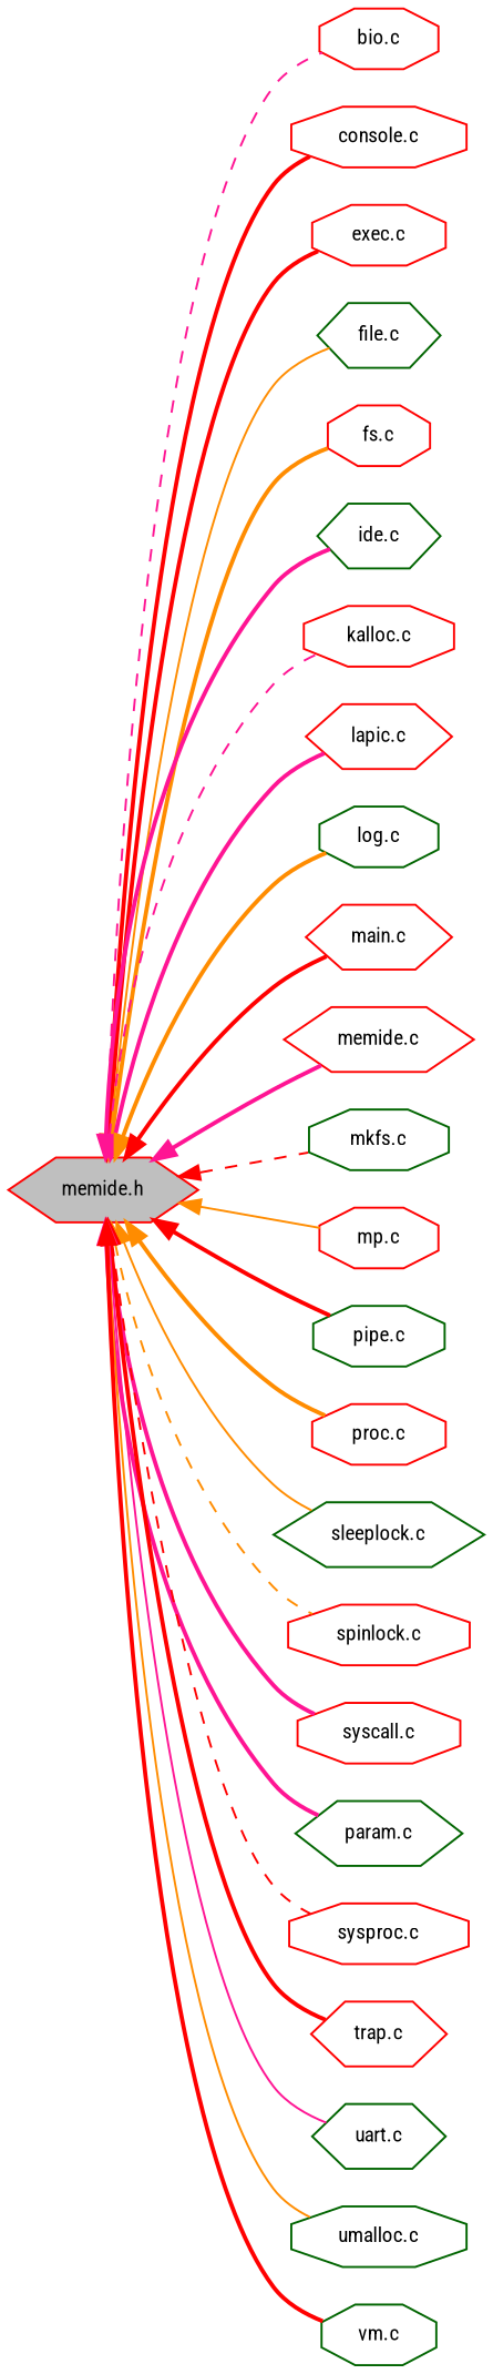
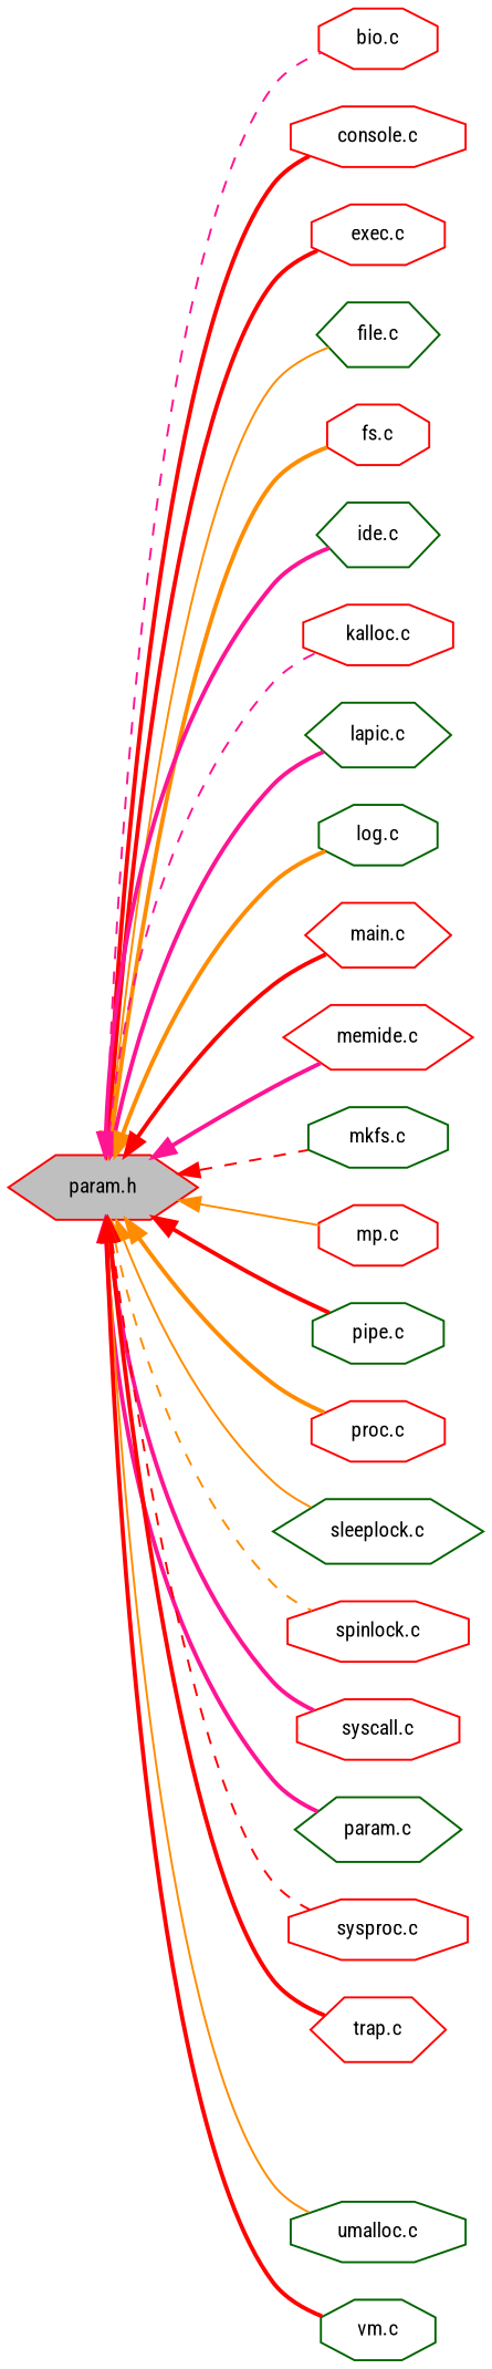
  digraph {
    fontname="Roboto Condensed"
    rankdir=LR
    node [color=red fillcolor=white fontname="Roboto Condensed" fontsize=10 shape=octagon style=filled]
    edge [color=deeppink dir=back fontname="Roboto Condensed" fontsize=10 labelfontname=Helvetica labelfontsize=10 style=bold]
-   n1 [fillcolor=grey75 fontcolor=black height=0.2 label="memide.h" shape=hexagon width=0.4]
+   n1 [fillcolor=grey75 fontcolor=black height=0.2 label="param.h" shape=hexagon width=0.4]
    n2 [height=0.2 label="bio.c" width=0.4]
    n3 [height=0.2 label="console.c" width=0.4]
    n4 [height=0.2 label="exec.c" width=0.4]
    n5 [color=darkgreen height=0.2 label="file.c" shape=hexagon width=0.4]
    n6 [height=0.2 label="fs.c" width=0.4]
    n7 [color=darkgreen height=0.2 label="ide.c" shape=hexagon width=0.4]
    n8 [height=0.2 label="kalloc.c" width=0.4]
-   n9 [height=0.2 label="lapic.c" shape=hexagon width=0.4]
+   n9 [color=darkgreen height=0.2 label="lapic.c" shape=hexagon width=0.4]
    n10 [color=darkgreen height=0.2 label="log.c" width=0.4]
    n11 [height=0.2 label="main.c" shape=hexagon width=0.4]
    n12 [height=0.2 label="memide.c" shape=hexagon width=0.4]
    n13 [color=darkgreen height=0.2 label="mkfs.c" width=0.4]
    n14 [height=0.2 label="mp.c" width=0.4]
    n15 [color=darkgreen height=0.2 label="pipe.c" width=0.4]
    n16 [height=0.2 label="proc.c" width=0.4]
    n17 [color=darkgreen height=0.2 label="sleeplock.c" shape=hexagon width=0.4]
    n18 [height=0.2 label="spinlock.c" width=0.4]
    n19 [height=0.2 label="syscall.c" width=0.4]
    n20 [color=darkgreen height=0.2 label="param.c" shape=hexagon width=0.4]
    n21 [height=0.2 label="sysproc.c" width=0.4]
    n22 [height=0.2 label="trap.c" shape=hexagon width=0.4]
-   n23 [color=darkgreen height=0.2 label="uart.c" shape=hexagon width=0.4]
    n24 [color=darkgreen height=0.2 label="umalloc.c" width=0.4]
    n25 [color=darkgreen height=0.2 label="vm.c" width=0.4]
    n1 -> n2 [style=dashed]
    n1 -> n3 [color=red]
    n1 -> n4 [color=red]
    n1 -> n5 [color=darkorange style=solid]
    n1 -> n6 [color=darkorange]
    n1 -> n7
    n1 -> n8 [style=dashed]
    n1 -> n9
    n1 -> n10 [color=darkorange]
    n1 -> n11 [color=red]
    n1 -> n12
    n1 -> n13 [color=red style=dashed]
    n1 -> n14 [color=darkorange style=solid]
    n1 -> n15 [color=red]
    n1 -> n16 [color=darkorange]
    n1 -> n17 [color=darkorange style=solid]
    n1 -> n18 [color=darkorange style=dashed]
    n1 -> n19
    n1 -> n20
    n1 -> n21 [color=red style=dashed]
    n1 -> n22 [color=red]
-   n1 -> n23 [style=solid]
    n1 -> n24 [color=darkorange style=solid]
    n1 -> n25 [color=red]
  }
